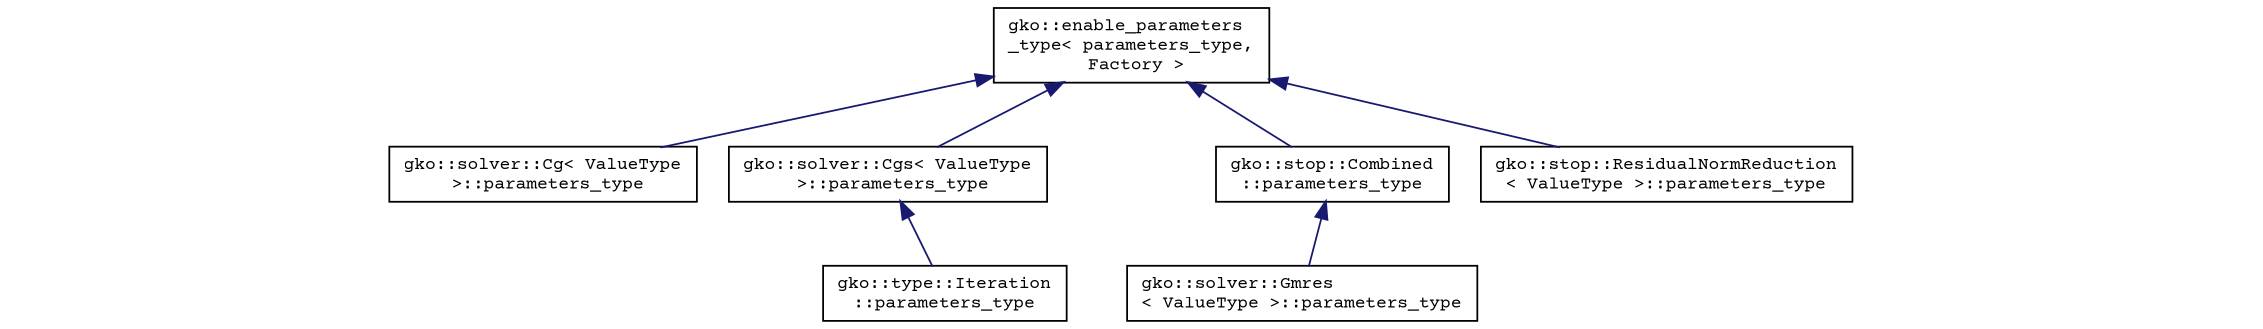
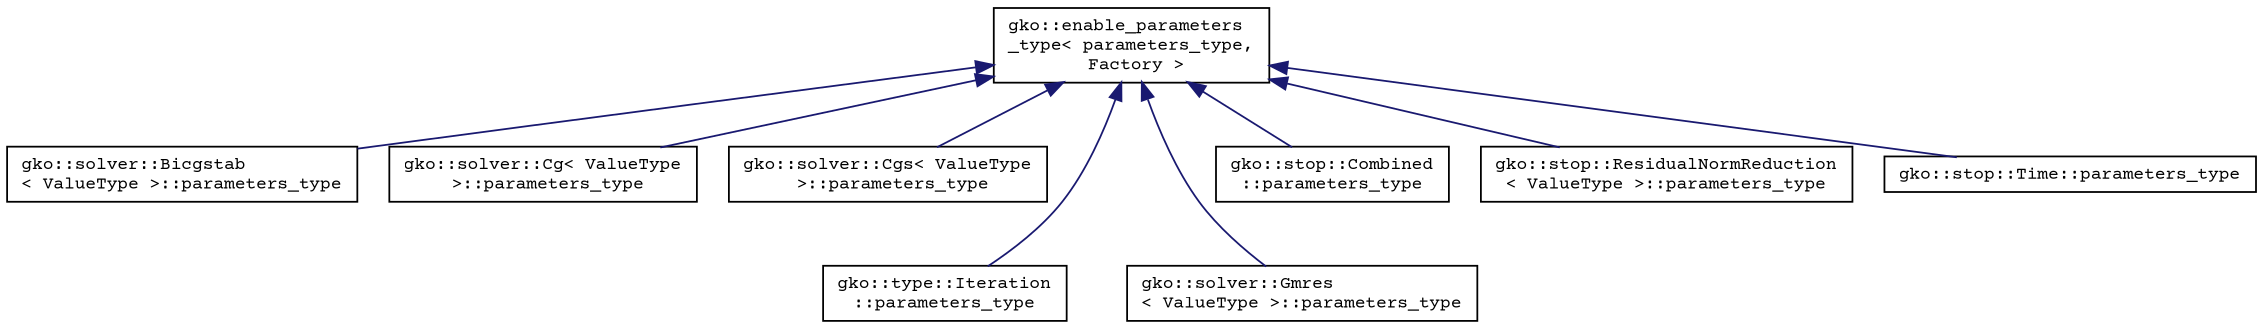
  digraph {
    fontname="Courier Prime"
    rankdir=TB
    node [color=black fillcolor=white fontname="Courier Prime" fontsize=10 shape=record style=filled]
    edge [color=midnightblue dir=back fontname="Courier Prime" fontsize=10 labelfontname=Helvetica labelfontsize=10 style=solid]
    n1 [height=0.2 label="gko::enable_parameters\l_type\< parameters_type,\l Factory \>" width=0.4]
+   n2 [height=0.2 label="gko::solver::Bicgstab\l\< ValueType \>::parameters_type" width=0.4]
    n3 [height=0.2 label="gko::solver::Cg\< ValueType\l \>::parameters_type" width=0.4]
    n4 [height=0.2 label="gko::solver::Cgs\< ValueType\l \>::parameters_type" width=0.4]
    n5 [height=0.2 label="gko::solver::Gmres\l\< ValueType \>::parameters_type" width=0.4]
    n6 [height=0.2 label="gko::stop::Combined\l::parameters_type" width=0.4]
    n7 [height=0.2 label="gko::type::Iteration\l::parameters_type" width=0.4]
    n8 [height=0.2 label="gko::stop::ResidualNormReduction\l\< ValueType \>::parameters_type" width=0.4]
+   n9 [height=0.2 label="gko::stop::Time::parameters_type" width=0.4]
+   n1 -> n2
    n1 -> n3
    n1 -> n4
-   n6 -> n5
+   n1 -> n5
    n1 -> n6
-   n4 -> n7
+   n1 -> n7
    n1 -> n8
+   n1 -> n9
  }
